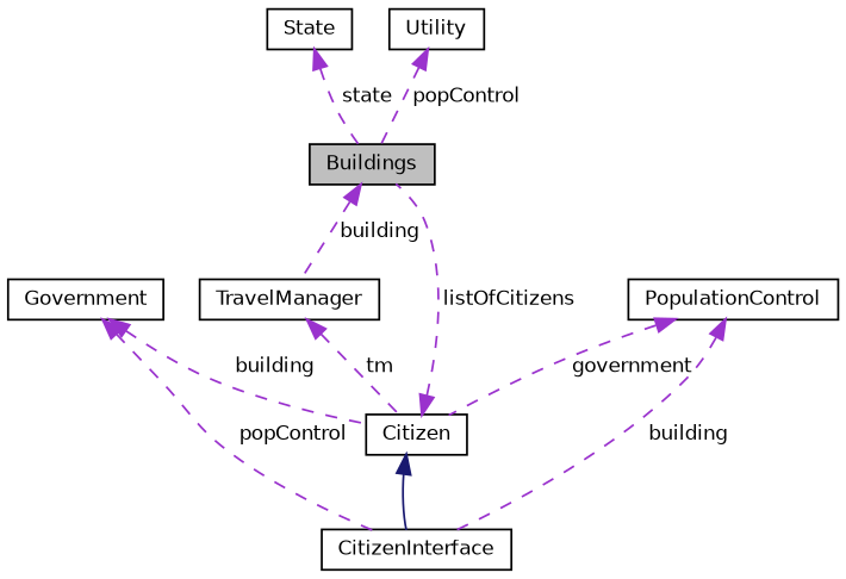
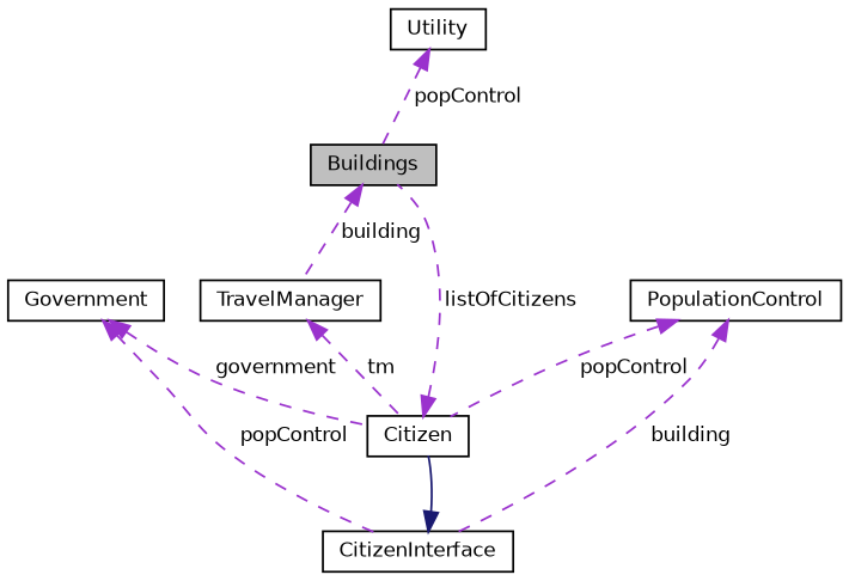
  digraph {
    node [color=black fillcolor=white fontname=Helvetica fontsize=10 shape=record style=filled]
    edge [color=darkorchid3 dir=back fontname=Helvetica fontsize=10 labelfontname=Helvetica labelfontsize=10 style=dashed]
    n1 [fillcolor=grey75 fontcolor=black height=0.2 label=Buildings width=0.4]
    n2 [height=0.2 label=TravelManager width=0.4]
-   n3 [height=0.2 label=State width=0.4]
    n4 [height=0.2 label=Citizen width=0.4]
    n5 [height=0.2 label=CitizenInterface width=0.4]
    n6 [height=0.2 label=Government width=0.4]
    n7 [height=0.2 label=PopulationControl width=0.4]
    n8 [height=0.2 label=Utility width=0.4]
    n1 -> n2 [label=" building"]
    n2 -> n4 [label=" tm"]
-   n3 -> n1 [label=" state"]
    n4 -> n1 [label=" listOfCitizens"]
-   n4 -> n5 [color=midnightblue style=solid]
-   n6 -> n4 [label=" building"]
+   n5 -> n4 [color=midnightblue style=solid]
+   n6 -> n4 [label=" government"]
    n6 -> n5 [label=" popControl"]
-   n7 -> n4 [label=" government"]
+   n7 -> n4 [label=" popControl"]
    n7 -> n5 [label=" building"]
    n8 -> n1 [label=" popControl"]
  }
